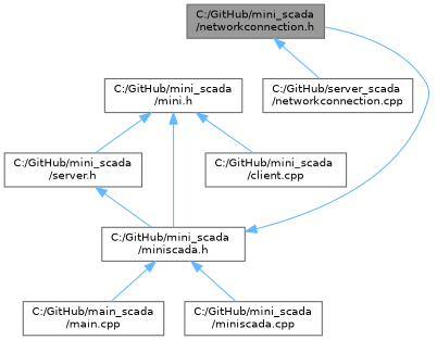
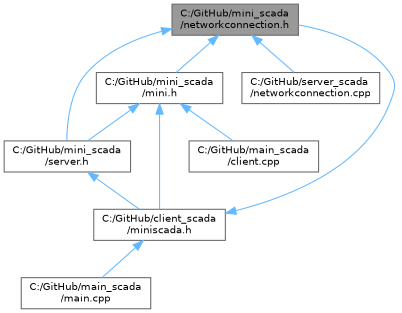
  digraph {
    fontname="DejaVu Sans"
    node [color=grey40 fillcolor=white fontname="DejaVu Sans" fontsize=10 shape=box style=filled]
    edge [color=steelblue1 dir=back fontname="DejaVu Sans" fontsize=10 labelfontname=Helvetica labelfontsize=10 style=solid]
    n1 [color=gray40 fillcolor=grey60 fontcolor=black height=0.2 label="C:/GitHub/mini_scada\l/networkconnection.h" width=0.4]
    n2 [height=0.2 label="C:/GitHub/mini_scada\l/mini.h" width=0.4]
    n3 [height=0.2 label="C:/GitHub/mini_scada\l/server.h" width=0.4]
    n4 [height=0.2 label="C:/GitHub/server_scada\l/networkconnection.cpp" width=0.4]
-   n5 [height=0.2 label="C:/GitHub/mini_scada\l/miniscada.h" width=0.4]
-   n6 [height=0.2 label="C:/GitHub/mini_scada\l/client.cpp" width=0.4]
+   n5 [height=0.2 label="C:/GitHub/client_scada\l/miniscada.h" width=0.4]
+   n6 [height=0.2 label="C:/GitHub/main_scada\l/client.cpp" width=0.4]
    n7 [height=0.2 label="C:/GitHub/main_scada\l/main.cpp" width=0.4]
-   n8 [height=0.2 label="C:/GitHub/mini_scada\l/miniscada.cpp" width=0.4]
+   n1 -> n2
+   n1 -> n3
    n1 -> n4
    n2 -> n3
    n2 -> n5
    n2 -> n6
    n3 -> n5
    n5 -> n1
    n5 -> n7
-   n5 -> n8
  }
